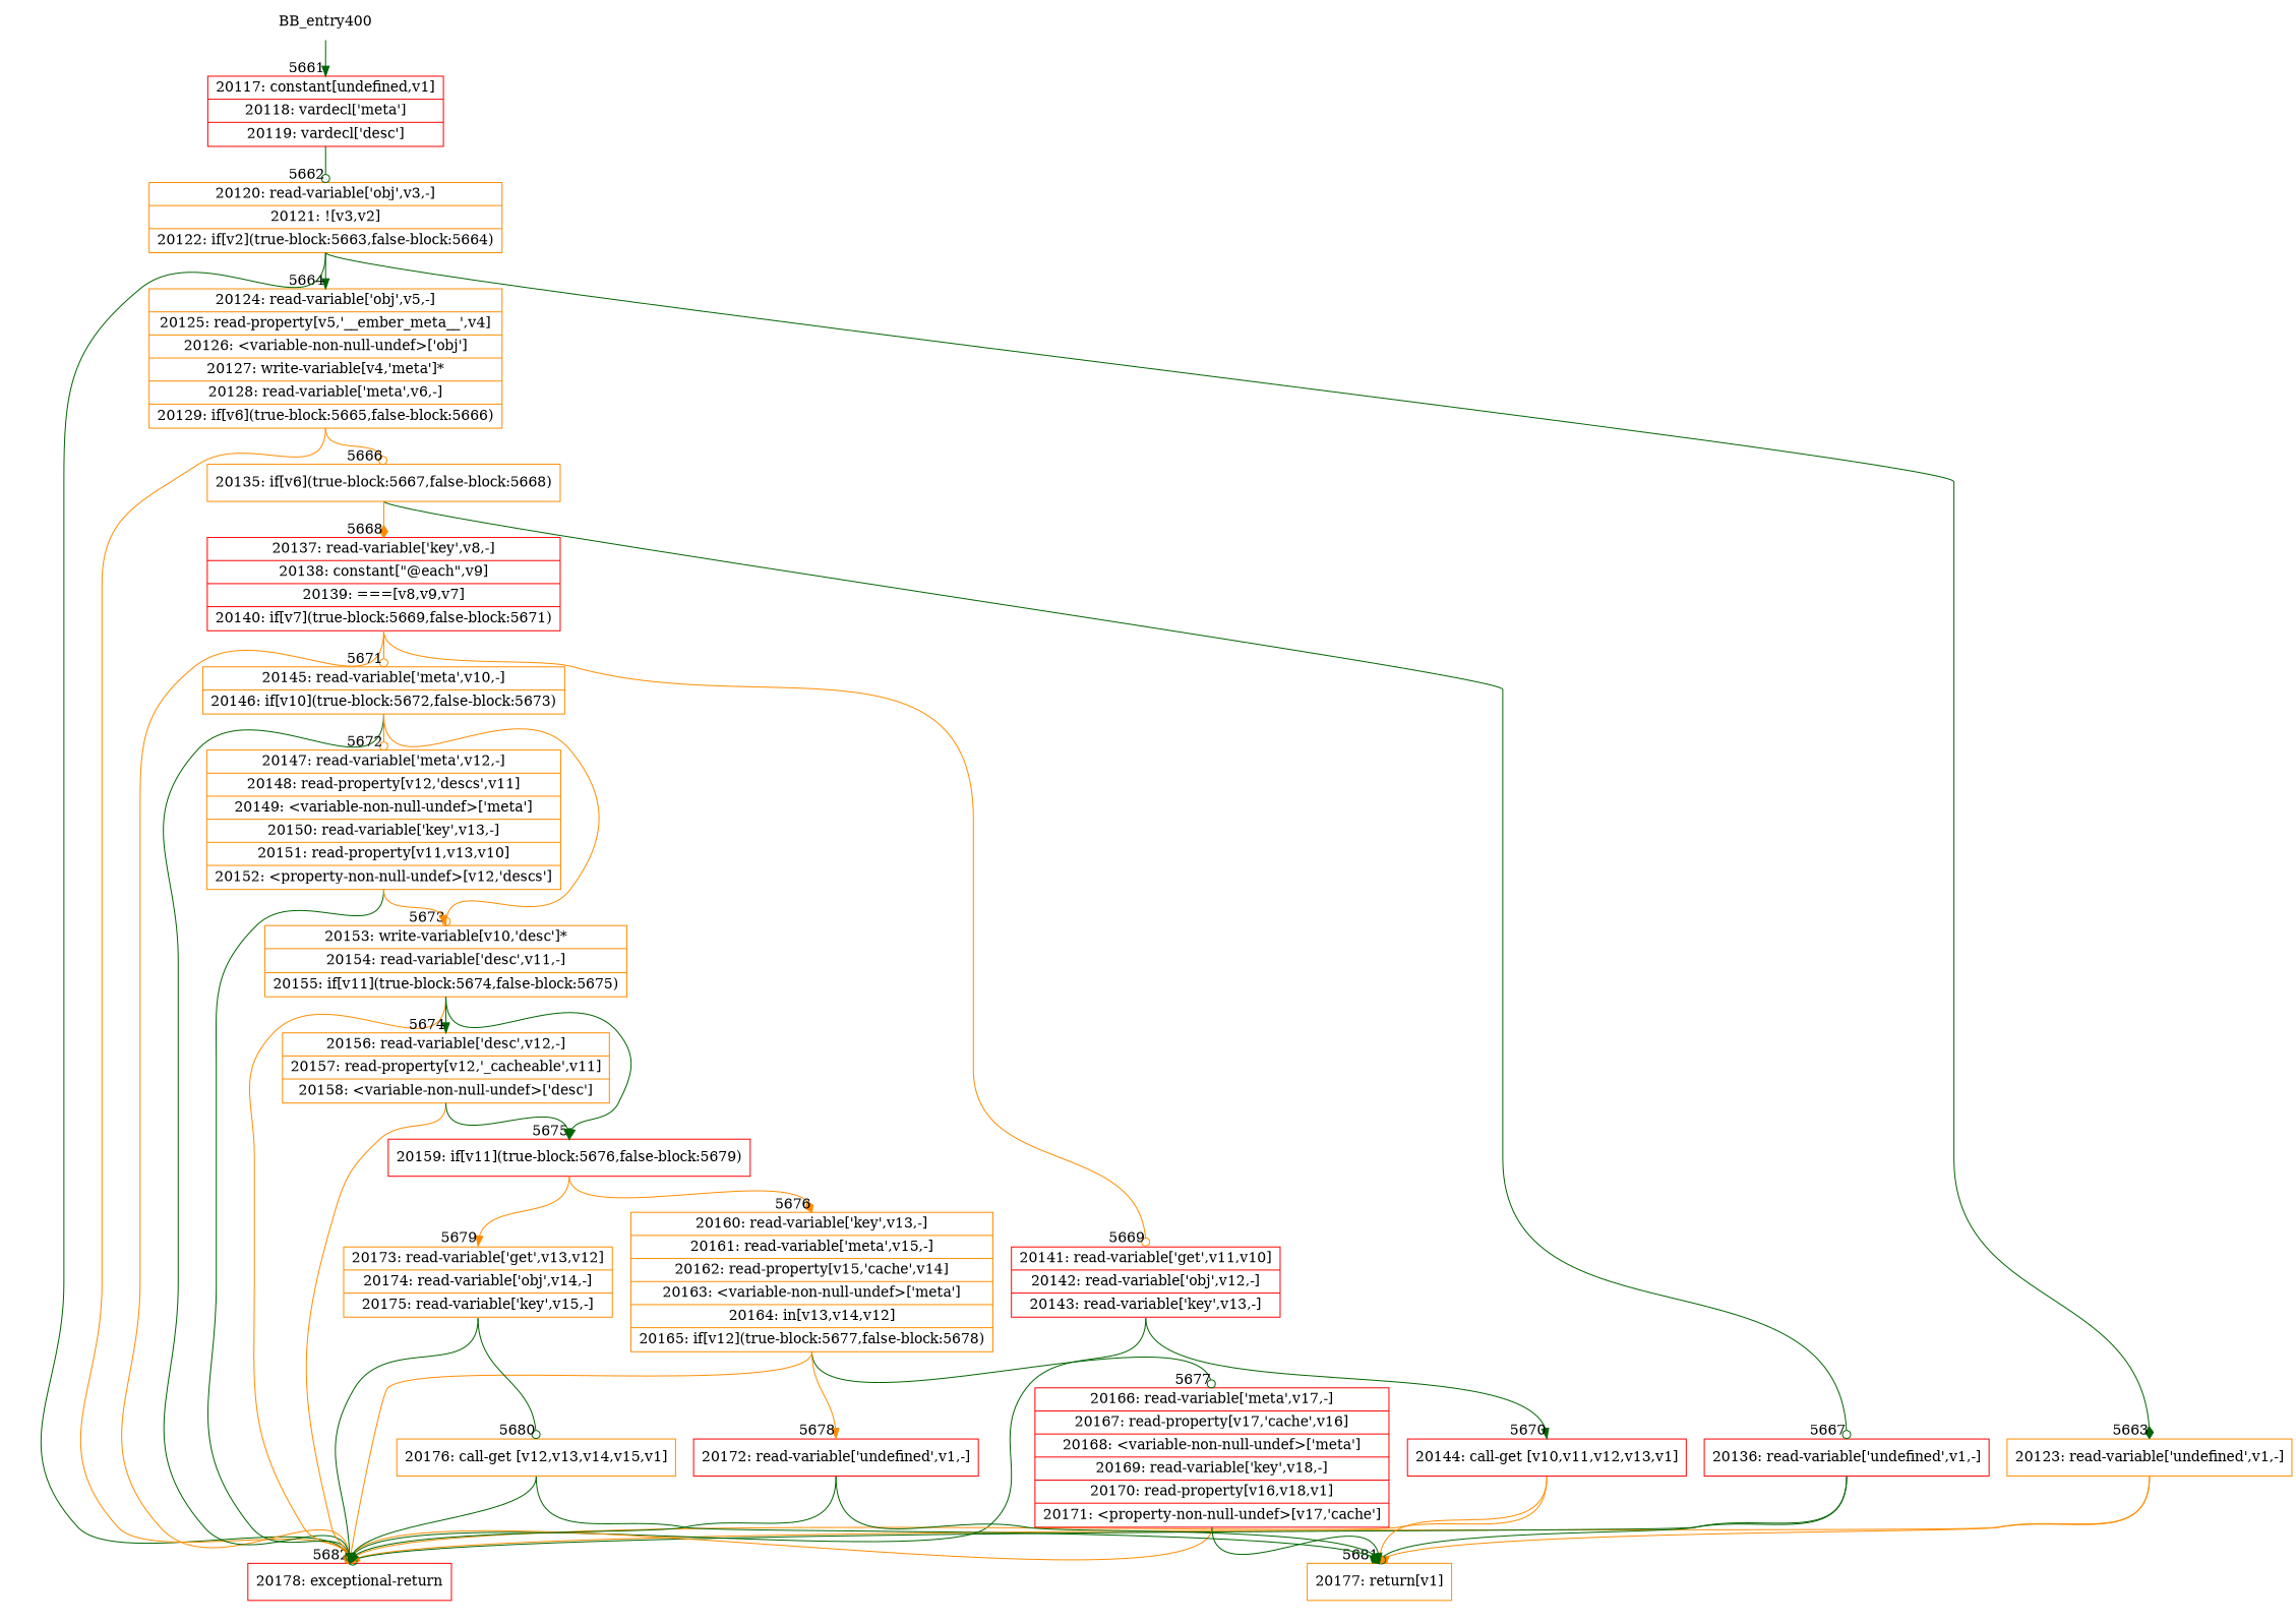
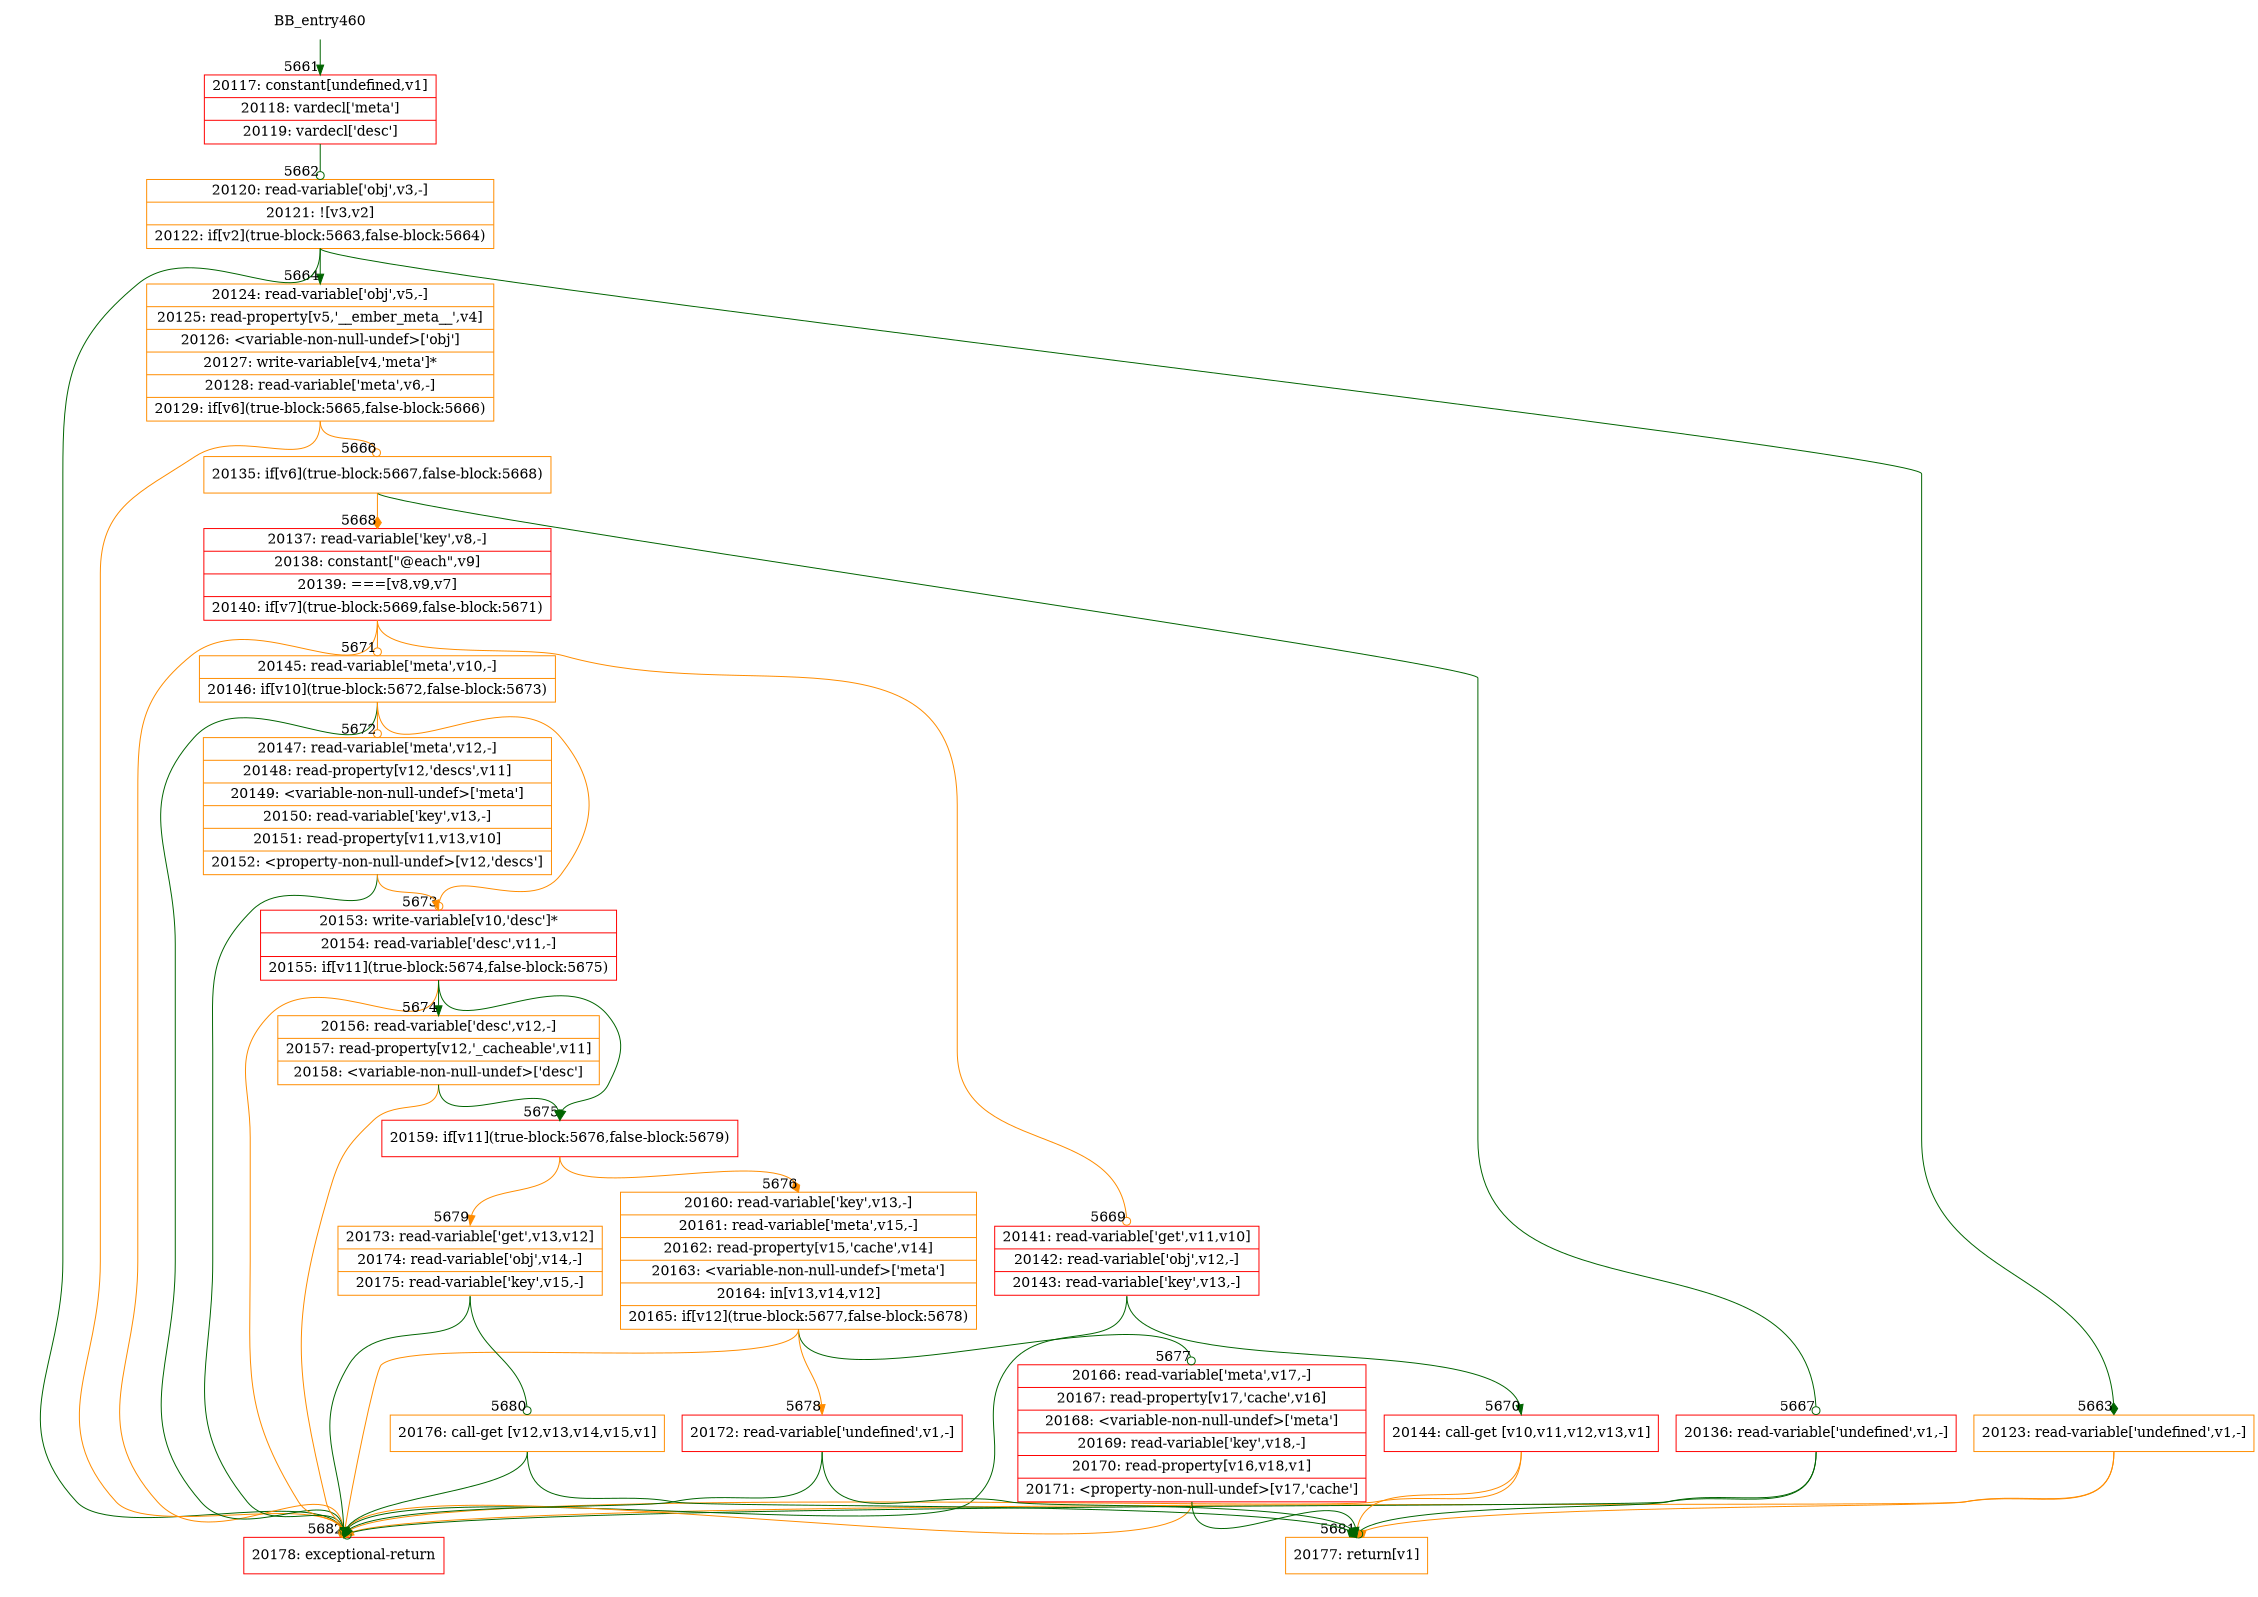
  digraph {
    rankdir=TD
    node [color=darkorange shape=record]
    edge [arrowhead=odot color=darkgreen headport=n tailport=s]
-   BB_entry460 [shape=none label=BB_entry400]
+   BB_entry460 [shape=none]
    n2 [color=red label="{20117: constant[undefined,v1]|20118: vardecl['meta']|20119: vardecl['desc']}"]
    n3 [label="{20120: read-variable['obj',v3,-]|20121: ![v3,v2]|20122: if[v2](true-block:5663,false-block:5664)}"]
    n4 [label="{20123: read-variable['undefined',v1,-]}"]
    n5 [label="{20124: read-variable['obj',v5,-]|20125: read-property[v5,'__ember_meta__',v4]|20126: \<variable-non-null-undef\>['obj']|20127: write-variable[v4,'meta']*|20128: read-variable['meta',v6,-]|20129: if[v6](true-block:5665,false-block:5666)}"]
    n6 [color=red label="{20178: exceptional-return}"]
    n7 [label="{20177: return[v1]}"]
    n8 [label="{20135: if[v6](true-block:5667,false-block:5668)}"]
    n9 [color=red label="{20136: read-variable['undefined',v1,-]}"]
    n10 [color=red label="{20137: read-variable['key',v8,-]|20138: constant[\"@each\",v9]|20139: ===[v8,v9,v7]|20140: if[v7](true-block:5669,false-block:5671)}"]
    n11 [color=red label="{20141: read-variable['get',v11,v10]|20142: read-variable['obj',v12,-]|20143: read-variable['key',v13,-]}"]
    n12 [label="{20145: read-variable['meta',v10,-]|20146: if[v10](true-block:5672,false-block:5673)}"]
    n13 [color=red label="{20144: call-get [v10,v11,v12,v13,v1]}"]
-   n14 [label="{20153: write-variable[v10,'desc']*|20154: read-variable['desc',v11,-]|20155: if[v11](true-block:5674,false-block:5675)}"]
+   n14 [color=red label="{20153: write-variable[v10,'desc']*|20154: read-variable['desc',v11,-]|20155: if[v11](true-block:5674,false-block:5675)}"]
    n15 [label="{20147: read-variable['meta',v12,-]|20148: read-property[v12,'descs',v11]|20149: \<variable-non-null-undef\>['meta']|20150: read-variable['key',v13,-]|20151: read-property[v11,v13,v10]|20152: \<property-non-null-undef\>[v12,'descs']}"]
    n16 [color=red label="{20159: if[v11](true-block:5676,false-block:5679)}"]
    n17 [label="{20156: read-variable['desc',v12,-]|20157: read-property[v12,'_cacheable',v11]|20158: \<variable-non-null-undef\>['desc']}"]
    n18 [label="{20160: read-variable['key',v13,-]|20161: read-variable['meta',v15,-]|20162: read-property[v15,'cache',v14]|20163: \<variable-non-null-undef\>['meta']|20164: in[v13,v14,v12]|20165: if[v12](true-block:5677,false-block:5678)}"]
    n19 [label="{20173: read-variable['get',v13,v12]|20174: read-variable['obj',v14,-]|20175: read-variable['key',v15,-]}"]
    n20 [color=red label="{20166: read-variable['meta',v17,-]|20167: read-property[v17,'cache',v16]|20168: \<variable-non-null-undef\>['meta']|20169: read-variable['key',v18,-]|20170: read-property[v16,v18,v1]|20171: \<property-non-null-undef\>[v17,'cache']}"]
    n21 [color=red label="{20172: read-variable['undefined',v1,-]}"]
    n22 [label="{20176: call-get [v12,v13,v14,v15,v1]}"]
    BB_entry460 -> n2 [arrowhead=normal headlabel="    5661"]
    n2 -> n3 [headlabel="      5662"]
    n3 -> n4 [arrowhead=diamond headlabel="      5663"]
    n3 -> n5 [arrowhead=normal headlabel="      5664"]
    n3 -> n6 [headlabel="      5682"]
    n4 -> n6 [arrowhead=normal color=darkorange]
    n4 -> n7 [arrowhead=diamond color=darkorange headlabel="      5681"]
    n5 -> n6 [color=darkorange]
    n5 -> n8 [color=darkorange headlabel="      5666"]
    n8 -> n9 [headlabel="      5667"]
    n8 -> n10 [arrowhead=diamond color=darkorange headlabel="      5668"]
    n9 -> n6
    n9 -> n7
    n10 -> n6 [color=darkorange]
    n10 -> n11 [color=darkorange headlabel="      5669"]
    n10 -> n12 [color=darkorange headlabel="      5671"]
    n11 -> n6 [arrowhead=diamond]
    n11 -> n13 [arrowhead=normal headlabel="      5670"]
    n12 -> n6 [arrowhead=diamond]
    n12 -> n14 [color=darkorange headlabel="      5673"]
    n12 -> n15 [color=darkorange headlabel="      5672"]
    n13 -> n6 [arrowhead=normal color=darkorange]
    n13 -> n7 [color=darkorange]
    n14 -> n6 [arrowhead=diamond color=darkorange]
    n14 -> n16 [arrowhead=normal headlabel="      5675"]
    n14 -> n17 [arrowhead=normal headlabel="      5674"]
    n15 -> n6 [arrowhead=diamond]
    n15 -> n14 [arrowhead=normal color=darkorange]
    n16 -> n18 [arrowhead=diamond color=darkorange headlabel="      5676"]
    n16 -> n19 [arrowhead=normal color=darkorange headlabel="      5679"]
    n17 -> n6 [color=darkorange]
    n17 -> n16 [arrowhead=normal]
    n18 -> n6 [arrowhead=normal color=darkorange]
    n18 -> n20 [headlabel="      5677"]
    n18 -> n21 [arrowhead=normal color=darkorange headlabel="      5678"]
    n19 -> n6 [arrowhead=normal]
    n19 -> n22 [headlabel="      5680"]
    n20 -> n6 [color=darkorange]
    n20 -> n7 [arrowhead=normal]
    n21 -> n6 [arrowhead=normal]
    n21 -> n7 [arrowhead=diamond]
    n22 -> n6 [arrowhead=diamond]
    n22 -> n7 [arrowhead=diamond]
  }
